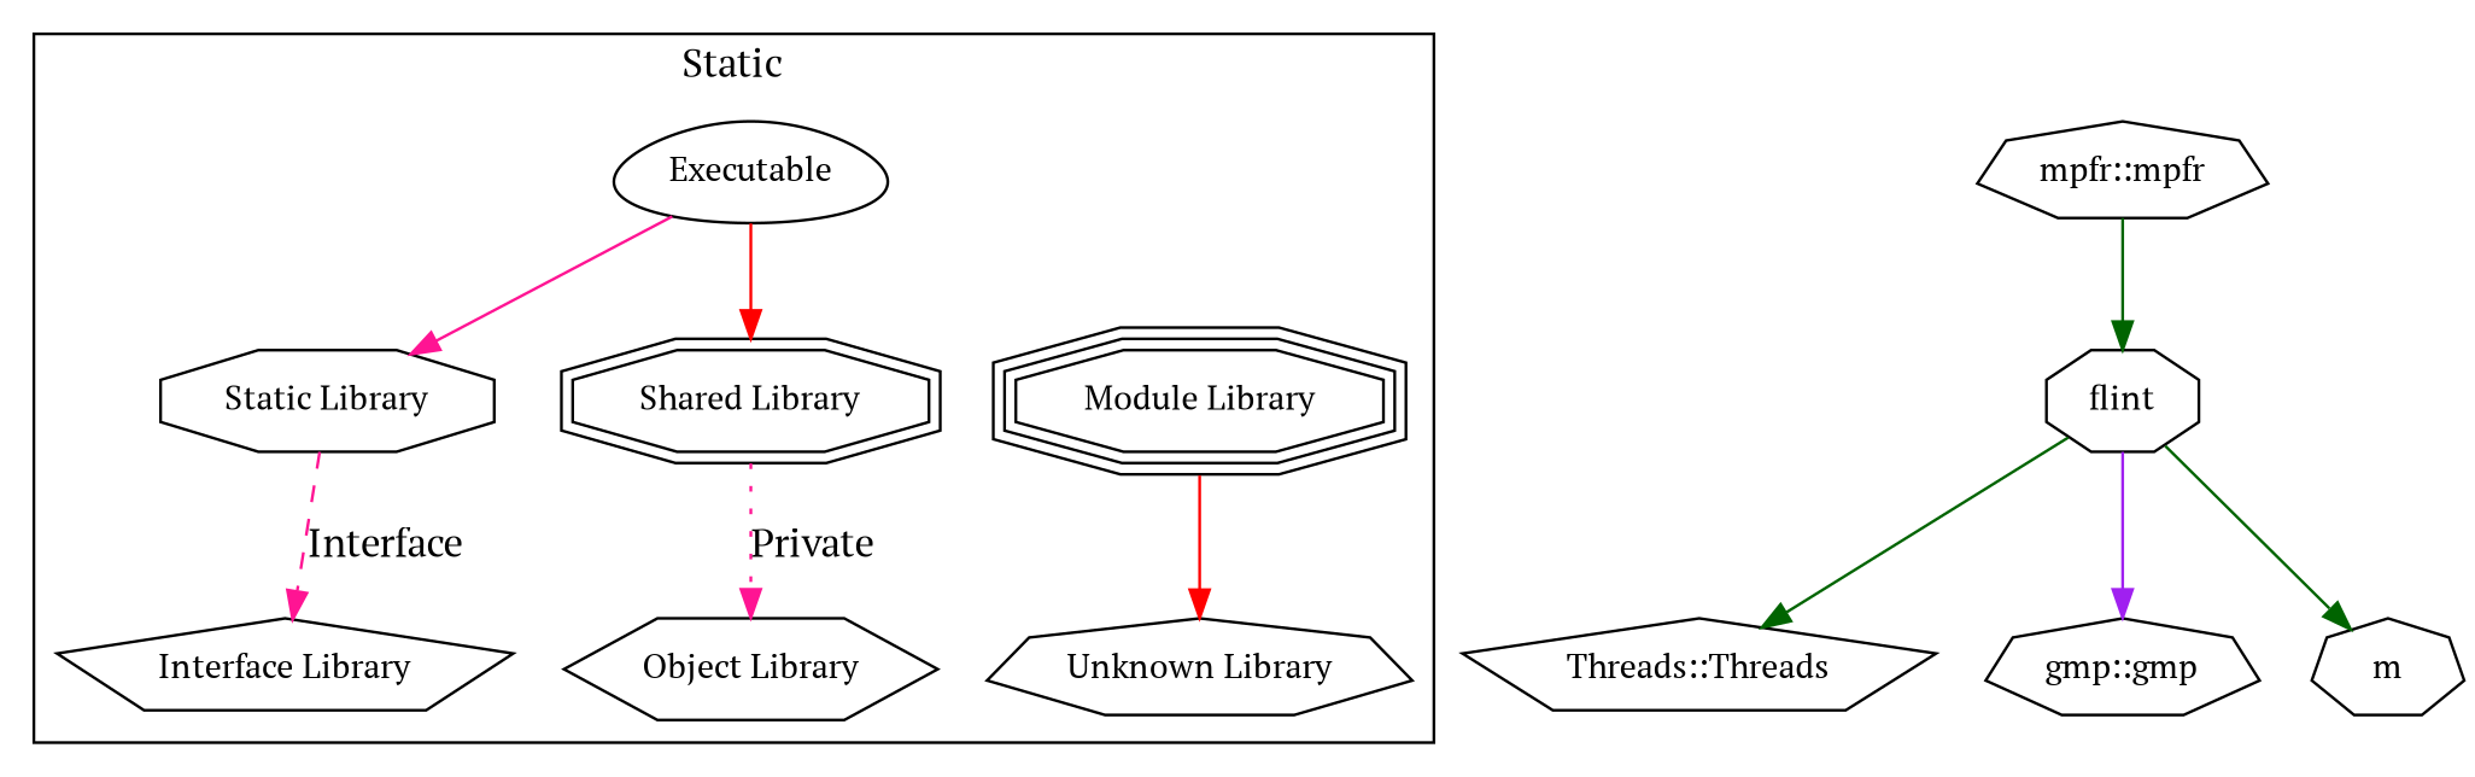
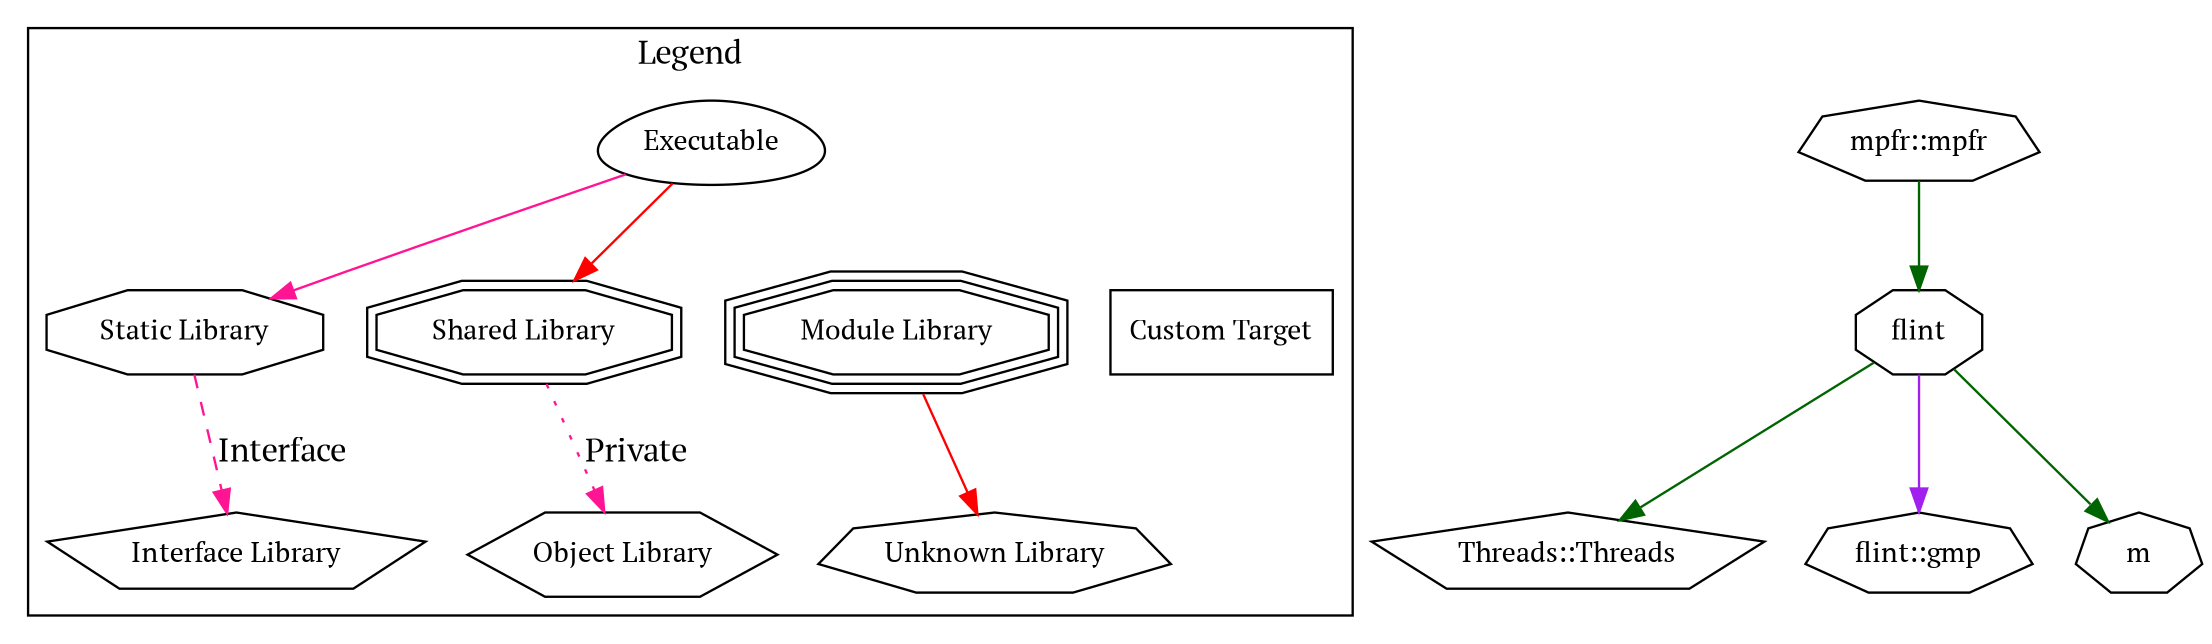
  digraph {
    fontname="PT Serif"
    node [fontname="PT Serif" fontsize=12 shape=septagon]
    edge [color=deeppink fontname="PT Serif"]
    n1 [label=Executable shape=egg]
    n2 [label="Static Library" shape=octagon]
    n3 [label="Shared Library" shape=doubleoctagon]
    n4 [label="Module Library" shape=tripleoctagon]
+   n5 [label="Custom Target" shape=box]
    n6 [label="Interface Library" shape=pentagon]
    n7 [label="Object Library" shape=hexagon]
    n8 [label="Unknown Library"]
    n9 [label=flint shape=octagon]
    n10 [label="Threads::Threads" shape=pentagon]
-   n11 [label="gmp::gmp"]
+   n11 [label="flint::gmp"]
    n12 [label=m]
    n13 [label="mpfr::mpfr"]
    subgraph cluster_1 {
      color=black
-     label=Static
+     label=Legend
      n1
      n2
      n3
      n4
+     n5
      n6
      n7
      n8
    }
    n1 -> n2 [style=solid]
    n1 -> n3 [color=red style=solid]
    n1 -> n4 [style=invis color=""]
+   n1 -> n5 [style=invis color=""]
    n2 -> n6 [label=Interface style=dashed]
    n3 -> n7 [label=Private style=dotted]
    n4 -> n8 [color=red style=solid]
    n9 -> n10 [color=darkgreen]
    n9 -> n11 [color=purple]
    n9 -> n12 [color=darkgreen]
    n13 -> n9 [color=darkgreen]
  }
